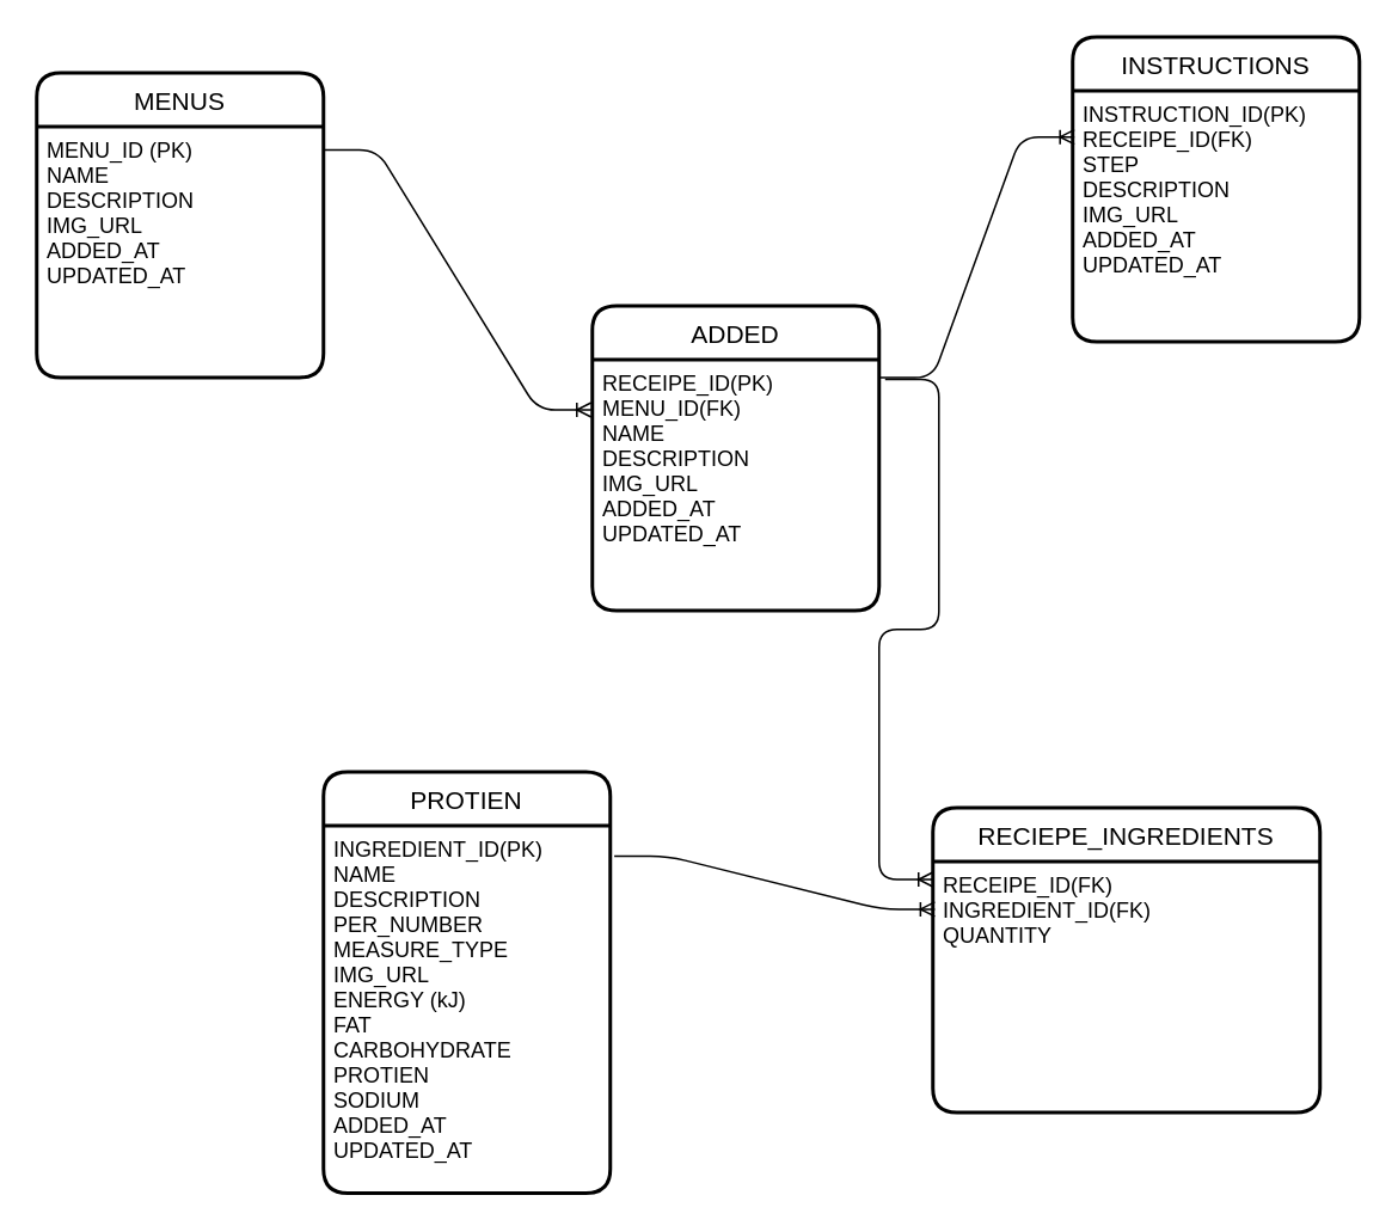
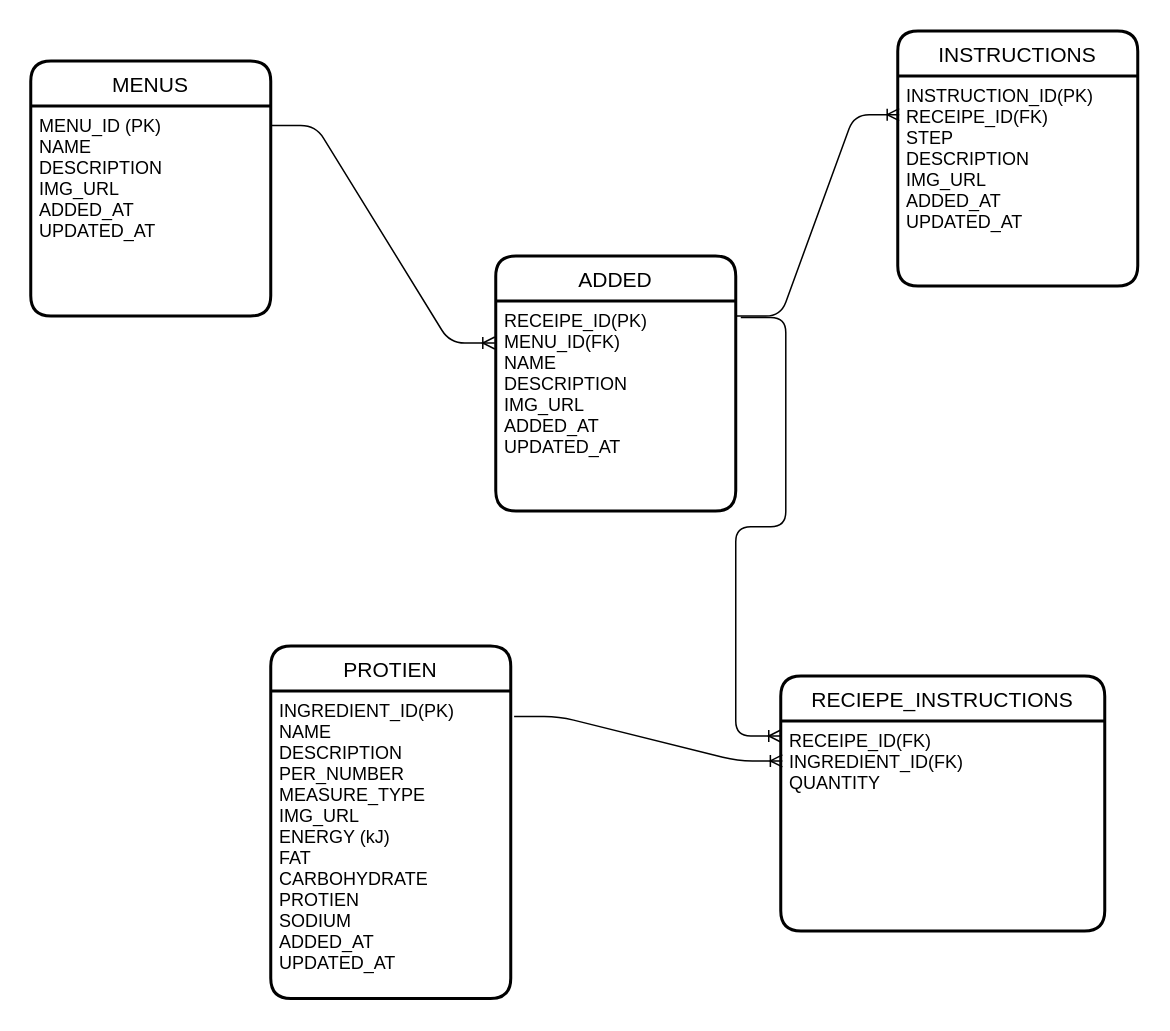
  <mxCell id="0" />
  <mxCell id="1" parent="0" />
  <mxCell id="2" value="MENUS" style="swimlane;childLayout=stackLayout;horizontal=1;startSize=30;horizontalStack=0;rounded=1;fontSize=14;fontStyle=0;strokeWidth=2;resizeParent=0;resizeLast=1;shadow=0;dashed=0;align=center;fillColor=#FFFFFF;" vertex="1" parent="1"><mxGeometry x="20" y="40" width="160" height="170" as="geometry" /></mxCell>
  <mxCell id="3" value="MENU_ID (PK)&#10;NAME&#10;DESCRIPTION&#10;IMG_URL&#10;ADDED_AT&#10;UPDATED_AT" style="align=left;strokeColor=none;fillColor=none;spacingLeft=4;fontSize=12;verticalAlign=top;resizable=0;rotatable=0;part=1;" vertex="1" parent="2"><mxGeometry y="30" width="160" height="140" as="geometry" /></mxCell>
  <mxCell id="4" value="ADDED" style="swimlane;childLayout=stackLayout;horizontal=1;startSize=30;horizontalStack=0;rounded=1;fontSize=14;fontStyle=0;strokeWidth=2;resizeParent=0;resizeLast=1;shadow=0;dashed=0;align=center;fillColor=#FFFFFF;" vertex="1" parent="1"><mxGeometry x="330" y="170" width="160" height="170" as="geometry" /></mxCell>
  <mxCell id="5" value="RECEIPE_ID(PK)&#10;MENU_ID(FK)&#10;NAME&#10;DESCRIPTION&#10;IMG_URL&#10;ADDED_AT&#10;UPDATED_AT" style="align=left;strokeColor=none;fillColor=none;spacingLeft=4;fontSize=12;verticalAlign=top;resizable=0;rotatable=0;part=1;" vertex="1" parent="4"><mxGeometry y="30" width="160" height="140" as="geometry" /></mxCell>
  <mxCell id="6" value="INSTRUCTIONS" style="swimlane;childLayout=stackLayout;horizontal=1;startSize=30;horizontalStack=0;rounded=1;fontSize=14;fontStyle=0;strokeWidth=2;resizeParent=0;resizeLast=1;shadow=0;dashed=0;align=center;fillColor=#FFFFFF;" vertex="1" parent="1"><mxGeometry x="598" y="20" width="160" height="170" as="geometry" /></mxCell>
  <mxCell id="7" value="INSTRUCTION_ID(PK)&#10;RECEIPE_ID(FK)&#10;STEP&#10;DESCRIPTION&#10;IMG_URL&#10;ADDED_AT&#10;UPDATED_AT" style="align=left;strokeColor=none;fillColor=none;spacingLeft=4;fontSize=12;verticalAlign=top;resizable=0;rotatable=0;part=1;" vertex="1" parent="6"><mxGeometry y="30" width="160" height="140" as="geometry" /></mxCell>
  <mxCell id="8" value="" style="edgeStyle=entityRelationEdgeStyle;fontSize=12;html=1;endArrow=ERoneToMany;exitX=1;exitY=0.093;exitDx=0;exitDy=0;exitPerimeter=0;entryX=-0.004;entryY=0.2;entryDx=0;entryDy=0;entryPerimeter=0;" edge="1" parent="1" source="3" target="5"><mxGeometry width="100" height="100" relative="1" as="geometry"><mxPoint x="270" y="160" as="sourcePoint" /><mxPoint x="370" y="60" as="targetPoint" /></mxGeometry></mxCell>
  <mxCell id="9" value="PROTIEN" style="swimlane;childLayout=stackLayout;horizontal=1;startSize=30;horizontalStack=0;rounded=1;fontSize=14;fontStyle=0;strokeWidth=2;resizeParent=0;resizeLast=1;shadow=0;dashed=0;align=center;fillColor=#FFFFFF;" vertex="1" parent="1"><mxGeometry x="180" y="430" width="160" height="235" as="geometry" /></mxCell>
  <mxCell id="10" value="INGREDIENT_ID(PK)&#10;NAME&#10;DESCRIPTION&#10;PER_NUMBER&#10;MEASURE_TYPE&#10;IMG_URL&#10;ENERGY (kJ)&#10;FAT&#10;CARBOHYDRATE&#10;PROTIEN&#10;SODIUM&#10;ADDED_AT&#10;UPDATED_AT" style="align=left;strokeColor=none;fillColor=none;spacingLeft=4;fontSize=12;verticalAlign=top;resizable=0;rotatable=0;part=1;" vertex="1" parent="9"><mxGeometry y="30" width="160" height="205" as="geometry" /></mxCell>
- <mxCell id="11" value="RECIEPE_INGREDIENTS" style="swimlane;childLayout=stackLayout;horizontal=1;startSize=30;horizontalStack=0;rounded=1;fontSize=14;fontStyle=0;strokeWidth=2;resizeParent=0;resizeLast=1;shadow=0;dashed=0;align=center;fillColor=#FFFFFF;" vertex="1" parent="1"><mxGeometry x="520" y="450" width="216" height="170" as="geometry" /></mxCell>
+ <mxCell id="11" value="RECIEPE_INSTRUCTIONS" style="swimlane;childLayout=stackLayout;horizontal=1;startSize=30;horizontalStack=0;rounded=1;fontSize=14;fontStyle=0;strokeWidth=2;resizeParent=0;resizeLast=1;shadow=0;dashed=0;align=center;fillColor=#FFFFFF;" vertex="1" parent="1"><mxGeometry x="520" y="450" width="216" height="170" as="geometry" /></mxCell>
  <mxCell id="12" value="" style="edgeStyle=entityRelationEdgeStyle;fontSize=12;html=1;endArrow=ERoneToMany;exitX=1.021;exitY=0.079;exitDx=0;exitDy=0;exitPerimeter=0;" edge="1" parent="11" source="5"><mxGeometry width="100" height="100" relative="1" as="geometry"><mxPoint x="-100" y="140" as="sourcePoint" /><mxPoint y="40" as="targetPoint" /></mxGeometry></mxCell>
  <mxCell id="13" value="RECEIPE_ID(FK)&#10;INGREDIENT_ID(FK)&#10;QUANTITY&#10;" style="align=left;strokeColor=none;fillColor=none;spacingLeft=4;fontSize=12;verticalAlign=top;resizable=0;rotatable=0;part=1;" vertex="1" parent="11"><mxGeometry y="30" width="216" height="140" as="geometry" /></mxCell>
  <mxCell id="14" value="" style="edgeStyle=entityRelationEdgeStyle;fontSize=12;html=1;endArrow=ERoneToMany;entryX=0.006;entryY=0.184;entryDx=0;entryDy=0;entryPerimeter=0;" edge="1" parent="1" target="7"><mxGeometry width="100" height="100" relative="1" as="geometry"><mxPoint x="490" y="210" as="sourcePoint" /><mxPoint x="590" y="110" as="targetPoint" /></mxGeometry></mxCell>
  <mxCell id="15" value="" style="edgeStyle=entityRelationEdgeStyle;fontSize=12;html=1;endArrow=ERoneToMany;entryX=0.005;entryY=0.19;entryDx=0;entryDy=0;entryPerimeter=0;exitX=1.014;exitY=0.083;exitDx=0;exitDy=0;exitPerimeter=0;" edge="1" parent="1" source="10" target="13"><mxGeometry width="100" height="100" relative="1" as="geometry"><mxPoint x="270" y="470" as="sourcePoint" /><mxPoint x="370" y="370" as="targetPoint" /></mxGeometry></mxCell>
